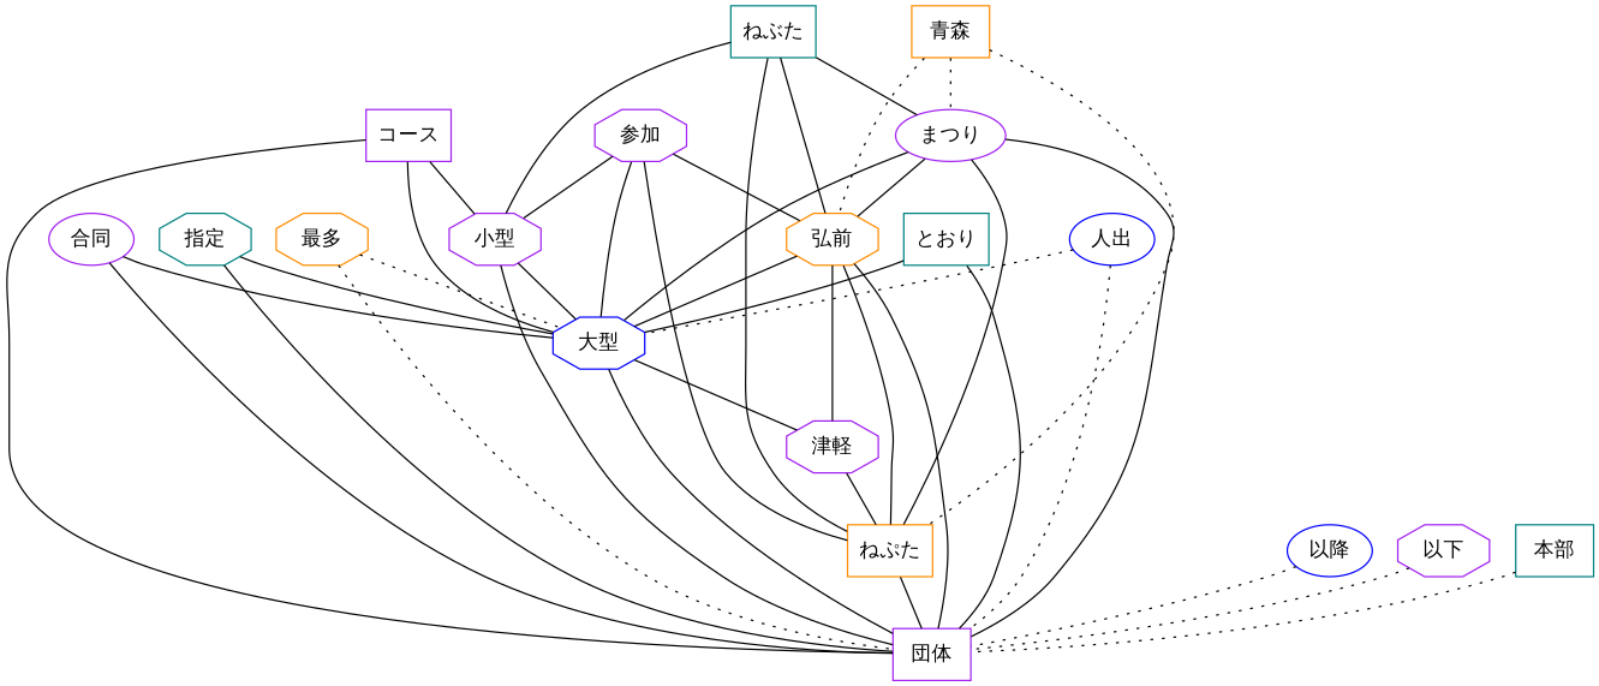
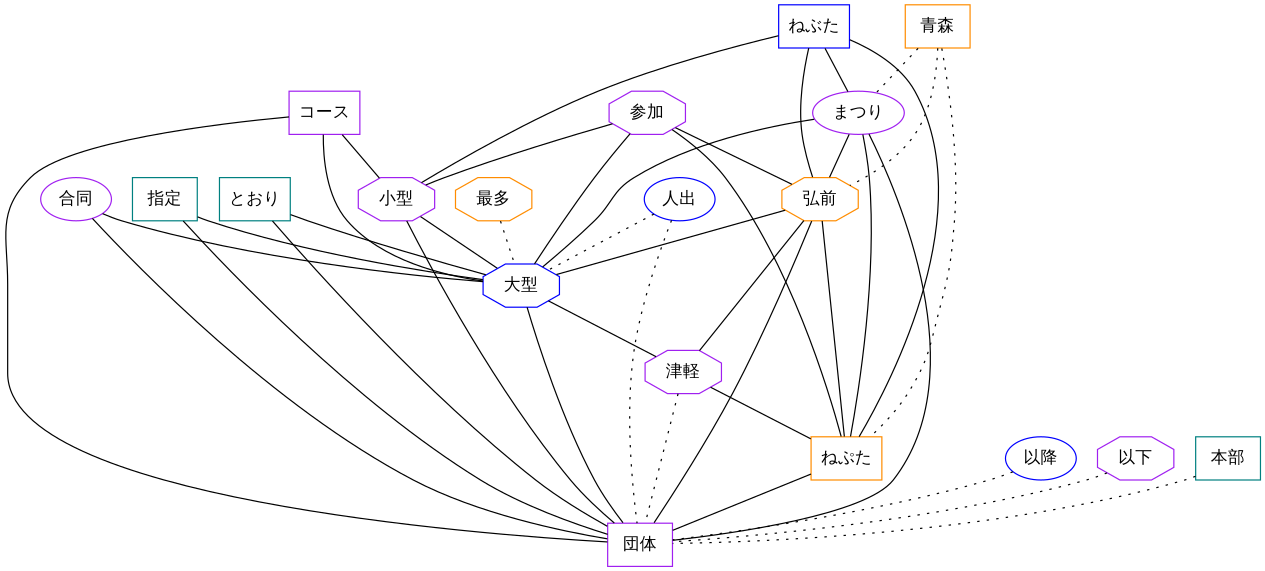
  graph {
    fontname="JetBrains Mono"
    node [color=purple fontname="JetBrains Mono" shape=box]
    edge [fontname="JetBrains Mono"]
    "参加" [shape=octagon]
    "弘前" [color=darkorange shape=octagon]
    "ねぷた" [color=darkorange]
    "小型" [shape=octagon]
    "大型" [color=blue shape=octagon]
    "団体"
    "津軽" [shape=octagon]
    "コース"
    "合同" [shape=ellipse]
-   "指定" [color=teal shape=octagon]
+   "指定" [color=teal]
    "まつり" [shape=ellipse]
-   "ねぶた" [color=teal]
+   "ねぶた" [color=blue]
    "最多" [color=darkorange shape=octagon]
    "とおり" [color=teal]
    "青森" [color=darkorange]
    "人出" [color=blue shape=ellipse]
    "以降" [color=blue shape=ellipse]
    "以下" [shape=octagon]
    "本部" [color=teal]
    "参加" -- "弘前"
    "参加" -- "ねぷた"
    "参加" -- "小型"
    "参加" -- "大型"
    "弘前" -- "ねぷた"
    "弘前" -- "大型"
    "弘前" -- "団体"
    "ねぷた" -- "団体"
    "小型" -- "大型"
    "小型" -- "団体"
    "大型" -- "団体"
    "大型" -- "津軽"
    "津軽" -- "弘前"
    "津軽" -- "ねぷた"
    "コース" -- "小型"
    "コース" -- "大型"
    "コース" -- "団体"
    "合同" -- "大型"
    "合同" -- "団体"
    "指定" -- "大型"
    "指定" -- "団体"
    "まつり" -- "弘前"
    "まつり" -- "ねぷた"
    "まつり" -- "大型"
    "まつり" -- "団体"
    "ねぶた" -- "弘前"
    "ねぶた" -- "ねぷた"
    "ねぶた" -- "小型"
    "ねぶた" -- "まつり"
    "最多" -- "大型" [style=dotted]
-   "最多" -- "団体" [style=dotted]
+   "津軽" -- "団体" [style=dotted]
    "とおり" -- "大型" [style=solid]
    "とおり" -- "団体" [style=solid]
    "青森" -- "弘前" [style=dotted]
    "青森" -- "ねぷた" [style=dotted]
    "青森" -- "まつり" [style=dotted]
    "人出" -- "大型" [style=dotted]
    "人出" -- "団体" [style=dotted]
    "以降" -- "団体" [style=dotted]
    "以下" -- "団体" [style=dotted]
    "本部" -- "団体" [style=dotted]
  }
